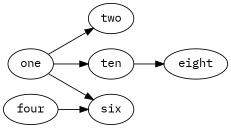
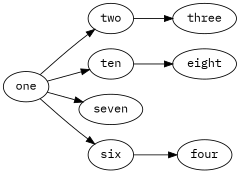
  digraph {
    fontname="IBM Plex Mono"
    rankdir=LR
    node [fontname="IBM Plex Mono"]
    edge [fontname="IBM Plex Mono"]
    one
    two
    ten
+   seven
    six
+   three
    eight
    four
    one -> two
    one -> ten
+   one -> seven
    one -> six
+   two -> three
    ten -> eight
-   four -> six
+   six -> four
  }
